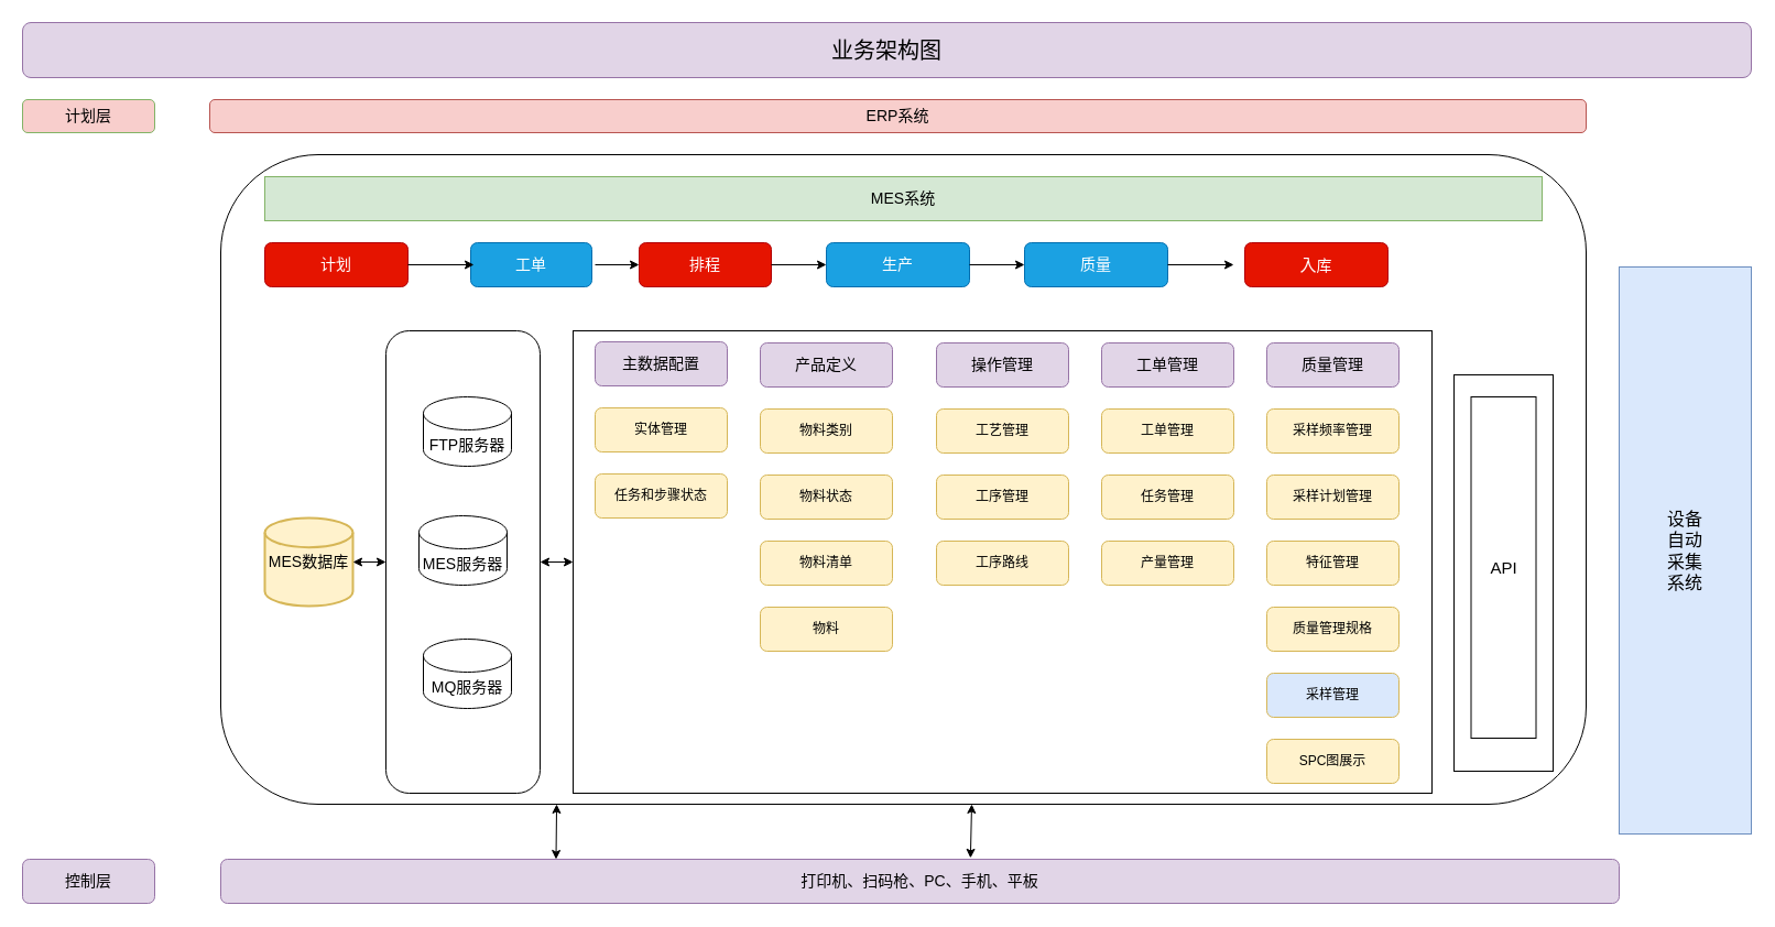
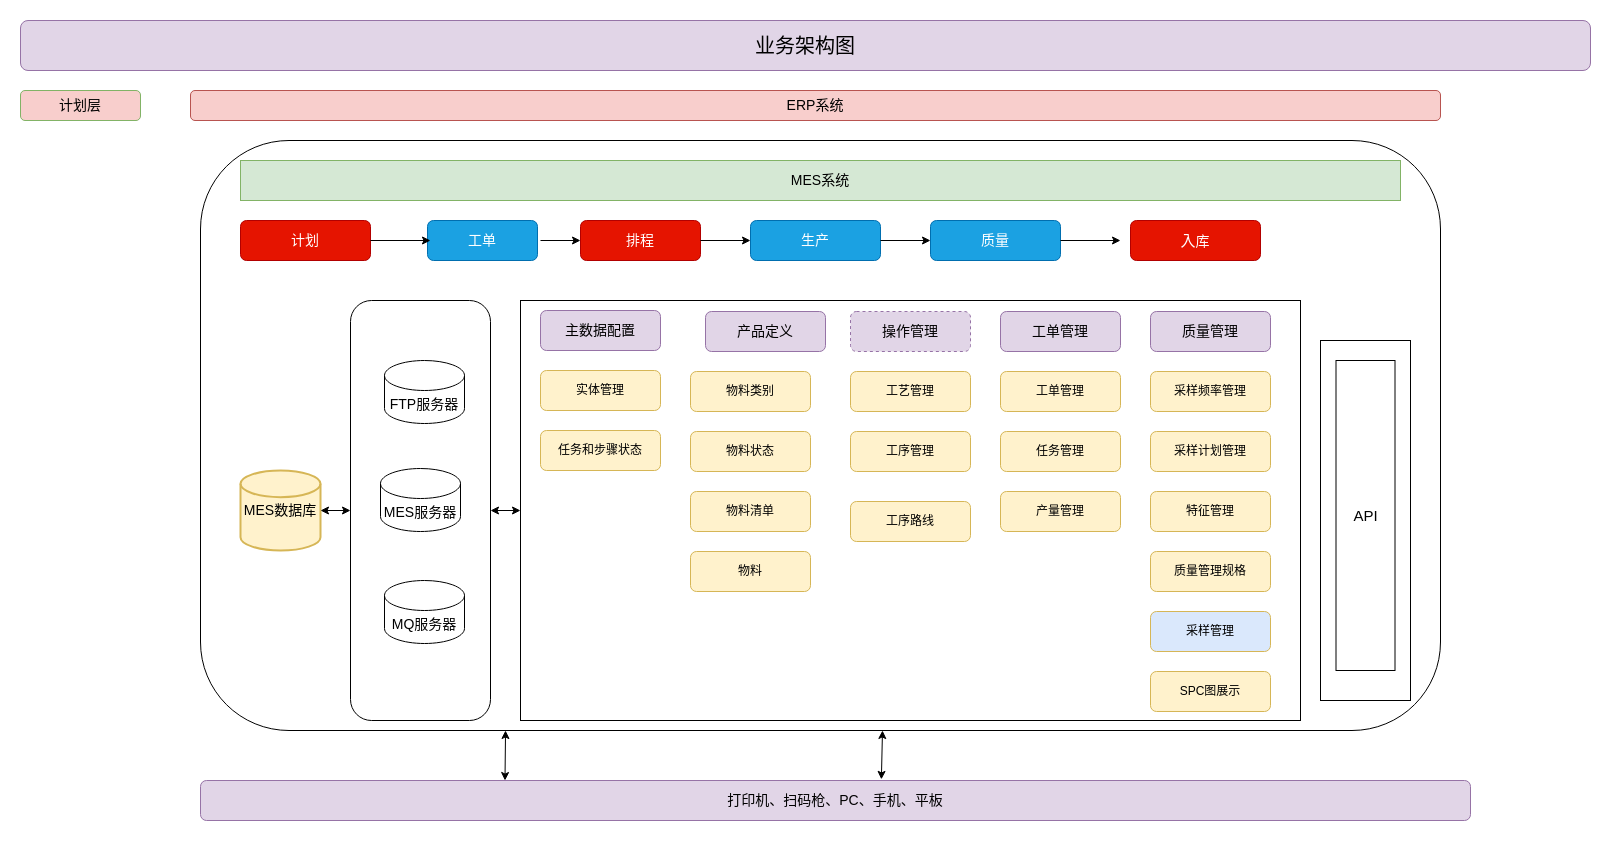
  <mxCell id="0" />
  <mxCell id="1" parent="0" />
  <mxCell id="2" value="&lt;font style=&quot;font-size: 14px;&quot;&gt;ERP系统&lt;/font&gt;" style="rounded=1;whiteSpace=wrap;html=1;fillColor=#f8cecc;strokeColor=#b85450;" vertex="1" parent="1"><mxGeometry x="190" y="90" width="1250" height="30" as="geometry" /></mxCell>
  <mxCell id="3" value="&lt;font style=&quot;font-size: 14px;&quot;&gt;计划层&lt;/font&gt;" style="rounded=1;whiteSpace=wrap;html=1;fillColor=#f8cecc;strokeColor=#82b366;" vertex="1" parent="1"><mxGeometry x="20" y="90" width="120" height="30" as="geometry" /></mxCell>
- <mxCell id="4" value="&lt;font style=&quot;font-size: 16px;&quot;&gt;设备&lt;br&gt;自动&lt;br&gt;采集&lt;br&gt;系统&lt;/font&gt;" style="rounded=0;whiteSpace=wrap;html=1;fillColor=#dae8fc;strokeColor=#6c8ebf;" vertex="1" parent="1"><mxGeometry x="1470" y="242" width="120" height="515" as="geometry" /></mxCell>
  <mxCell id="5" value="" style="rounded=1;whiteSpace=wrap;html=1;" vertex="1" parent="1"><mxGeometry x="200" y="140" width="1240" height="590" as="geometry" /></mxCell>
  <mxCell id="6" value="&lt;font style=&quot;font-size: 14px;&quot;&gt;MES数据库&lt;/font&gt;" style="strokeWidth=2;html=1;shape=mxgraph.flowchart.database;whiteSpace=wrap;fillColor=#fff2cc;strokeColor=#d6b656;" vertex="1" parent="1"><mxGeometry x="240" y="470" width="80" height="80" as="geometry" /></mxCell>
  <mxCell id="7" value="&lt;font style=&quot;font-size: 14px;&quot;&gt;计划&lt;/font&gt;" style="rounded=1;whiteSpace=wrap;html=1;fillColor=#e51400;strokeColor=#B20000;fontColor=#ffffff;" vertex="1" parent="1"><mxGeometry x="240" y="220" width="130" height="40" as="geometry" /></mxCell>
  <mxCell id="8" value="&lt;font style=&quot;font-size: 14px;&quot;&gt;工单&lt;/font&gt;" style="rounded=1;whiteSpace=wrap;html=1;fillColor=#1ba1e2;strokeColor=#006EAF;fontColor=#ffffff;" vertex="1" parent="1"><mxGeometry x="427" y="220" width="110" height="40" as="geometry" /></mxCell>
  <mxCell id="9" value="&lt;font style=&quot;font-size: 14px;&quot;&gt;排程&lt;/font&gt;" style="rounded=1;whiteSpace=wrap;html=1;fillColor=#e51400;strokeColor=#B20000;fontColor=#ffffff;" vertex="1" parent="1"><mxGeometry x="580" y="220" width="120" height="40" as="geometry" /></mxCell>
  <mxCell id="10" value="&lt;font style=&quot;font-size: 14px;&quot;&gt;生产&lt;/font&gt;" style="rounded=1;whiteSpace=wrap;html=1;fillColor=#1ba1e2;strokeColor=#006EAF;fontColor=#ffffff;" vertex="1" parent="1"><mxGeometry x="750" y="220" width="130" height="40" as="geometry" /></mxCell>
  <mxCell id="11" value="&lt;font style=&quot;font-size: 15px;&quot;&gt;入&lt;/font&gt;&lt;font style=&quot;font-size: 14px;&quot;&gt;库&lt;/font&gt;" style="rounded=1;whiteSpace=wrap;html=1;fillColor=#e51400;strokeColor=#B20000;fontColor=#ffffff;" vertex="1" parent="1"><mxGeometry x="1130" y="220" width="130" height="40" as="geometry" /></mxCell>
  <mxCell id="12" value="&lt;font style=&quot;font-size: 14px;&quot;&gt;质量&lt;/font&gt;" style="rounded=1;whiteSpace=wrap;html=1;fillColor=#1ba1e2;strokeColor=#006EAF;fontColor=#ffffff;" vertex="1" parent="1"><mxGeometry x="930" y="220" width="130" height="40" as="geometry" /></mxCell>
  <mxCell id="13" value="" style="endArrow=classic;html=1;rounded=0;entryX=0.027;entryY=0.5;entryDx=0;entryDy=0;entryPerimeter=0;" edge="1" parent="1" target="8"><mxGeometry width="50" height="50" relative="1" as="geometry"><mxPoint x="370" y="240" as="sourcePoint" /><mxPoint x="420" y="240" as="targetPoint" /></mxGeometry></mxCell>
  <mxCell id="14" value="" style="endArrow=classic;html=1;rounded=0;entryX=0;entryY=0.5;entryDx=0;entryDy=0;" edge="1" parent="1" target="9"><mxGeometry width="50" height="50" relative="1" as="geometry"><mxPoint x="540" y="240" as="sourcePoint" /><mxPoint x="590" y="190" as="targetPoint" /></mxGeometry></mxCell>
  <mxCell id="15" value="" style="endArrow=classic;html=1;rounded=0;entryX=0;entryY=0.5;entryDx=0;entryDy=0;" edge="1" parent="1" target="10"><mxGeometry width="50" height="50" relative="1" as="geometry"><mxPoint x="700" y="240" as="sourcePoint" /><mxPoint x="750" y="190" as="targetPoint" /></mxGeometry></mxCell>
  <mxCell id="16" value="" style="endArrow=classic;html=1;rounded=0;entryX=0;entryY=0.5;entryDx=0;entryDy=0;" edge="1" parent="1" target="12"><mxGeometry width="50" height="50" relative="1" as="geometry"><mxPoint x="880" y="240" as="sourcePoint" /><mxPoint x="930" y="190" as="targetPoint" /></mxGeometry></mxCell>
  <mxCell id="17" value="" style="endArrow=classic;html=1;rounded=0;" edge="1" parent="1"><mxGeometry width="50" height="50" relative="1" as="geometry"><mxPoint x="1060" y="240" as="sourcePoint" /><mxPoint x="1120" y="240" as="targetPoint" /></mxGeometry></mxCell>
  <mxCell id="18" value="" style="rounded=1;whiteSpace=wrap;html=1;" vertex="1" parent="1"><mxGeometry x="350" y="300" width="140" height="420" as="geometry" /></mxCell>
  <mxCell id="19" value="&lt;font style=&quot;font-size: 14px;&quot;&gt;MES服务器&lt;/font&gt;" style="shape=cylinder3;whiteSpace=wrap;html=1;boundedLbl=1;backgroundOutline=1;size=15;" vertex="1" parent="1"><mxGeometry x="380" y="468" width="80" height="63" as="geometry" /></mxCell>
  <mxCell id="20" value="&lt;font style=&quot;font-size: 14px;&quot;&gt;MQ服务器&lt;/font&gt;" style="shape=cylinder3;whiteSpace=wrap;html=1;boundedLbl=1;backgroundOutline=1;size=15;" vertex="1" parent="1"><mxGeometry x="384" y="580" width="80" height="63" as="geometry" /></mxCell>
  <mxCell id="21" value="&lt;font style=&quot;font-size: 14px;&quot;&gt;FTP服务器&lt;/font&gt;" style="shape=cylinder3;whiteSpace=wrap;html=1;boundedLbl=1;backgroundOutline=1;size=15;" vertex="1" parent="1"><mxGeometry x="384" y="360" width="80" height="63" as="geometry" /></mxCell>
  <mxCell id="22" value="" style="rounded=0;whiteSpace=wrap;html=1;" vertex="1" parent="1"><mxGeometry x="1320" y="340" width="90" height="360" as="geometry" /></mxCell>
  <mxCell id="23" value="&lt;div&gt;&lt;font style=&quot;font-size: 15px;&quot;&gt;API&lt;/font&gt;&lt;/div&gt;" style="rounded=0;whiteSpace=wrap;html=1;" vertex="1" parent="1"><mxGeometry x="1335.5" y="360" width="59" height="310" as="geometry" /></mxCell>
  <mxCell id="24" value="" style="rounded=0;whiteSpace=wrap;html=1;" vertex="1" parent="1"><mxGeometry x="520" y="300" width="780" height="420" as="geometry" /></mxCell>
  <mxCell id="25" value="&lt;font style=&quot;font-size: 14px;&quot;&gt;主数据配置&lt;/font&gt;" style="rounded=1;whiteSpace=wrap;html=1;fillColor=#e1d5e7;strokeColor=#9673a6;" vertex="1" parent="1"><mxGeometry x="540" y="310" width="120" height="40" as="geometry" /></mxCell>
  <mxCell id="26" value="任务和步骤状态" style="rounded=1;whiteSpace=wrap;html=1;fillColor=#fff2cc;strokeColor=#d6b656;" vertex="1" parent="1"><mxGeometry x="540" y="430" width="120" height="40" as="geometry" /></mxCell>
- <mxCell id="27" value="&lt;font style=&quot;font-size: 14px;&quot;&gt;产品定义&lt;/font&gt;" style="rounded=1;whiteSpace=wrap;html=1;fillColor=#e1d5e7;strokeColor=#9673a6;" vertex="1" parent="1"><mxGeometry x="690" y="311" width="120" height="40" as="geometry" /></mxCell>
+ <mxCell id="27" value="&lt;font style=&quot;font-size: 14px;&quot;&gt;产品定义&lt;/font&gt;" style="rounded=1;whiteSpace=wrap;html=1;fillColor=#e1d5e7;strokeColor=#9673a6;" vertex="1" parent="1"><mxGeometry x="705" y="311" width="120" height="40" as="geometry" /></mxCell>
  <mxCell id="28" value="物料类别" style="rounded=1;whiteSpace=wrap;html=1;fillColor=#fff2cc;strokeColor=#d6b656;" vertex="1" parent="1"><mxGeometry x="690" y="371" width="120" height="40" as="geometry" /></mxCell>
  <mxCell id="29" value="物料状态" style="rounded=1;whiteSpace=wrap;html=1;fillColor=#fff2cc;strokeColor=#d6b656;" vertex="1" parent="1"><mxGeometry x="690" y="431" width="120" height="40" as="geometry" /></mxCell>
  <mxCell id="30" value="物料" style="rounded=1;whiteSpace=wrap;html=1;fillColor=#fff2cc;strokeColor=#d6b656;" vertex="1" parent="1"><mxGeometry x="690" y="551" width="120" height="40" as="geometry" /></mxCell>
  <mxCell id="31" value="物料清单" style="rounded=1;whiteSpace=wrap;html=1;fillColor=#fff2cc;strokeColor=#d6b656;" vertex="1" parent="1"><mxGeometry x="690" y="491" width="120" height="40" as="geometry" /></mxCell>
- <mxCell id="32" value="&lt;font style=&quot;font-size: 14px;&quot;&gt;操作管理&lt;/font&gt;" style="rounded=1;whiteSpace=wrap;html=1;fillColor=#e1d5e7;strokeColor=#9673a6;" vertex="1" parent="1"><mxGeometry x="850" y="311" width="120" height="40" as="geometry" /></mxCell>
+ <mxCell id="32" value="&lt;font style=&quot;font-size: 14px;&quot;&gt;操作管理&lt;/font&gt;" style="rounded=1;whiteSpace=wrap;html=1;fillColor=#e1d5e7;strokeColor=#9673a6;dashed=1;" vertex="1" parent="1"><mxGeometry x="850" y="311" width="120" height="40" as="geometry" /></mxCell>
  <mxCell id="33" value="工艺管理" style="rounded=1;whiteSpace=wrap;html=1;fillColor=#fff2cc;strokeColor=#d6b656;" vertex="1" parent="1"><mxGeometry x="850" y="371" width="120" height="40" as="geometry" /></mxCell>
  <mxCell id="34" value="工序管理" style="rounded=1;whiteSpace=wrap;html=1;fillColor=#fff2cc;strokeColor=#d6b656;" vertex="1" parent="1"><mxGeometry x="850" y="431" width="120" height="40" as="geometry" /></mxCell>
  <mxCell id="35" value="&lt;font style=&quot;font-size: 14px;&quot;&gt;工单管理&lt;/font&gt;" style="rounded=1;whiteSpace=wrap;html=1;fillColor=#e1d5e7;strokeColor=#9673a6;" vertex="1" parent="1"><mxGeometry x="1000" y="311" width="120" height="40" as="geometry" /></mxCell>
  <mxCell id="36" value="工单管理" style="rounded=1;whiteSpace=wrap;html=1;fillColor=#fff2cc;strokeColor=#d6b656;" vertex="1" parent="1"><mxGeometry x="1000" y="371" width="120" height="40" as="geometry" /></mxCell>
  <mxCell id="37" value="任务管理" style="rounded=1;whiteSpace=wrap;html=1;fillColor=#fff2cc;strokeColor=#d6b656;" vertex="1" parent="1"><mxGeometry x="1000" y="431" width="120" height="40" as="geometry" /></mxCell>
  <mxCell id="38" value="产量管理" style="rounded=1;whiteSpace=wrap;html=1;fillColor=#fff2cc;strokeColor=#d6b656;" vertex="1" parent="1"><mxGeometry x="1000" y="491" width="120" height="40" as="geometry" /></mxCell>
  <mxCell id="39" value="&lt;font style=&quot;font-size: 14px;&quot;&gt;质量管理&lt;/font&gt;" style="rounded=1;whiteSpace=wrap;html=1;fillColor=#e1d5e7;strokeColor=#9673a6;" vertex="1" parent="1"><mxGeometry x="1150" y="311" width="120" height="40" as="geometry" /></mxCell>
  <mxCell id="40" value="采样频率管理" style="rounded=1;whiteSpace=wrap;html=1;fillColor=#fff2cc;strokeColor=#d6b656;" vertex="1" parent="1"><mxGeometry x="1150" y="371" width="120" height="40" as="geometry" /></mxCell>
  <mxCell id="41" value="采样计划管理" style="rounded=1;whiteSpace=wrap;html=1;fillColor=#fff2cc;strokeColor=#d6b656;" vertex="1" parent="1"><mxGeometry x="1150" y="431" width="120" height="40" as="geometry" /></mxCell>
  <mxCell id="42" value="特征管理" style="rounded=1;whiteSpace=wrap;html=1;fillColor=#fff2cc;strokeColor=#d6b656;" vertex="1" parent="1"><mxGeometry x="1150" y="491" width="120" height="40" as="geometry" /></mxCell>
  <mxCell id="43" value="质量管理规格" style="rounded=1;whiteSpace=wrap;html=1;fillColor=#fff2cc;strokeColor=#d6b656;" vertex="1" parent="1"><mxGeometry x="1150" y="551" width="120" height="40" as="geometry" /></mxCell>
  <mxCell id="44" value="采样管理" style="rounded=1;whiteSpace=wrap;html=1;fillColor=#dae8fc;strokeColor=#d6b656;" vertex="1" parent="1"><mxGeometry x="1150" y="611" width="120" height="40" as="geometry" /></mxCell>
  <mxCell id="45" value="SPC图展示" style="rounded=1;whiteSpace=wrap;html=1;fillColor=#fff2cc;strokeColor=#d6b656;" vertex="1" parent="1"><mxGeometry x="1150" y="671" width="120" height="40" as="geometry" /></mxCell>
  <mxCell id="46" value="实体管理" style="rounded=1;whiteSpace=wrap;html=1;fillColor=#fff2cc;strokeColor=#d6b656;" vertex="1" parent="1"><mxGeometry x="540" y="370" width="120" height="40" as="geometry" /></mxCell>
  <mxCell id="47" style="edgeStyle=orthogonalEdgeStyle;rounded=0;orthogonalLoop=1;jettySize=auto;html=1;exitX=0.5;exitY=1;exitDx=0;exitDy=0;" edge="1" parent="1" source="38" target="38"><mxGeometry relative="1" as="geometry" /></mxCell>
- <mxCell id="48" value="工序路线" style="rounded=1;whiteSpace=wrap;html=1;fillColor=#fff2cc;strokeColor=#d6b656;" vertex="1" parent="1"><mxGeometry x="850" y="491" width="120" height="40" as="geometry" /></mxCell>
+ <mxCell id="48" value="工序路线" style="rounded=1;whiteSpace=wrap;html=1;fillColor=#fff2cc;strokeColor=#d6b656;" vertex="1" parent="1"><mxGeometry x="850" y="501" width="120" height="40" as="geometry" /></mxCell>
  <mxCell id="49" value="" style="endArrow=classic;startArrow=classic;html=1;rounded=0;exitX=0.25;exitY=0;exitDx=0;exitDy=0;entryX=0.246;entryY=1;entryDx=0;entryDy=0;entryPerimeter=0;" edge="1" parent="1" target="5"><mxGeometry width="50" height="50" relative="1" as="geometry"><mxPoint x="504.5" y="780" as="sourcePoint" /><mxPoint x="497" y="730" as="targetPoint" /></mxGeometry></mxCell>
  <mxCell id="50" value="" style="endArrow=classic;startArrow=classic;html=1;rounded=0;exitX=0.544;exitY=-0.028;exitDx=0;exitDy=0;entryX=0.55;entryY=1;entryDx=0;entryDy=0;entryPerimeter=0;exitPerimeter=0;" edge="1" parent="1" target="5"><mxGeometry width="50" height="50" relative="1" as="geometry"><mxPoint x="880.88" y="778.88" as="sourcePoint" /><mxPoint x="515" y="740" as="targetPoint" /><Array as="points" /></mxGeometry></mxCell>
  <mxCell id="51" value="" style="endArrow=classic;startArrow=classic;html=1;rounded=0;entryX=0;entryY=0.5;entryDx=0;entryDy=0;" edge="1" parent="1" target="18"><mxGeometry width="50" height="50" relative="1" as="geometry"><mxPoint x="320" y="510" as="sourcePoint" /><mxPoint x="370" y="460" as="targetPoint" /></mxGeometry></mxCell>
  <mxCell id="52" value="" style="endArrow=classic;startArrow=classic;html=1;rounded=0;entryX=0;entryY=0.5;entryDx=0;entryDy=0;" edge="1" parent="1" target="24"><mxGeometry width="50" height="50" relative="1" as="geometry"><mxPoint x="490" y="510" as="sourcePoint" /><mxPoint x="540" y="460" as="targetPoint" /></mxGeometry></mxCell>
  <mxCell id="53" value="&lt;font style=&quot;font-size: 14px;&quot;&gt;MES系统&lt;/font&gt;" style="rounded=0;whiteSpace=wrap;html=1;fillColor=#d5e8d4;strokeColor=#82b366;" vertex="1" parent="1"><mxGeometry x="240" y="160" width="1160" height="40" as="geometry" /></mxCell>
- <mxCell id="54" value="&lt;font style=&quot;font-size: 14px;&quot;&gt;控制层&lt;/font&gt;" style="rounded=1;whiteSpace=wrap;html=1;fillColor=#e1d5e7;strokeColor=#9673a6;" vertex="1" parent="1"><mxGeometry x="20" y="780" width="120" height="40" as="geometry" /></mxCell>
  <mxCell id="55" value="&lt;font style=&quot;font-size: 14px;&quot;&gt;打印机、扫码枪、PC、手机、平板&lt;/font&gt;" style="rounded=1;whiteSpace=wrap;html=1;fillColor=#e1d5e7;strokeColor=#9673a6;" vertex="1" parent="1"><mxGeometry x="200" y="780" width="1270" height="40" as="geometry" /></mxCell>
  <mxCell id="56" value="&lt;font style=&quot;font-size: 20px;&quot;&gt;业务架构图&lt;/font&gt;" style="rounded=1;whiteSpace=wrap;html=1;fillColor=#e1d5e7;strokeColor=#9673a6;" vertex="1" parent="1"><mxGeometry x="20" y="20" width="1570" height="50" as="geometry" /></mxCell>
